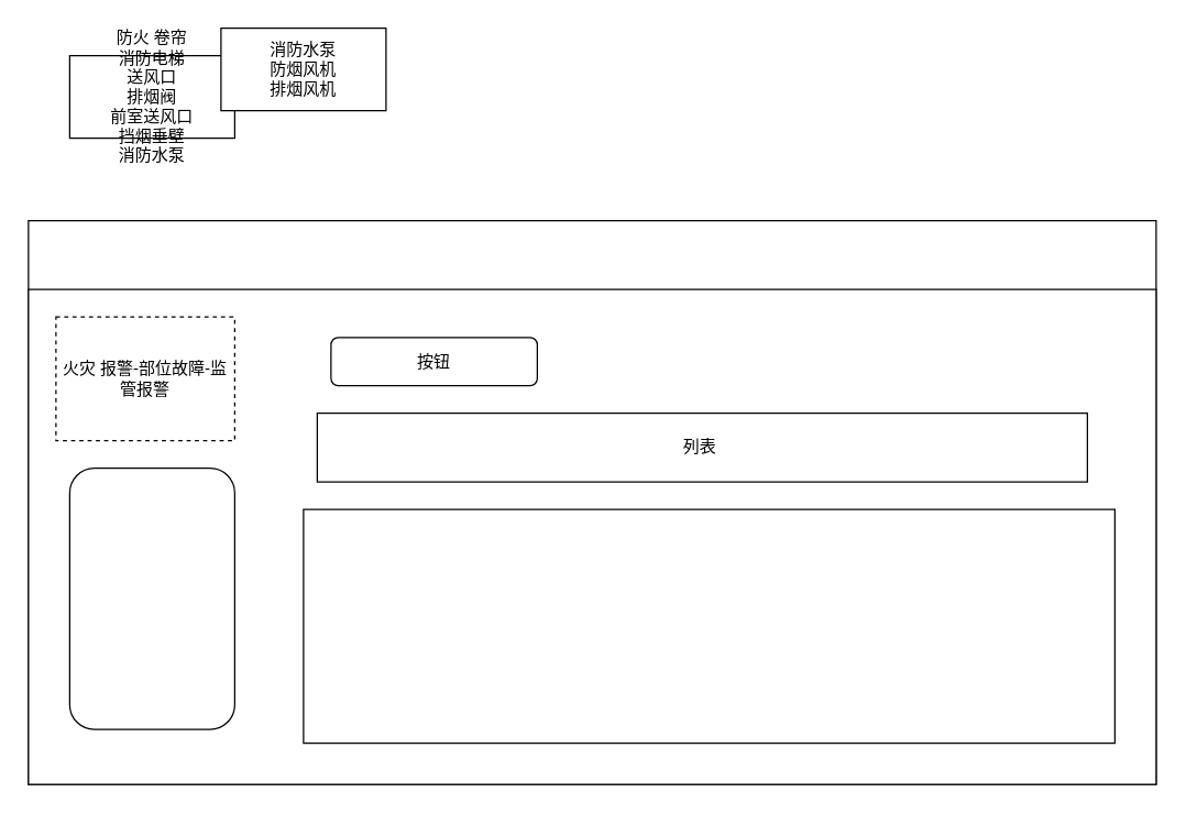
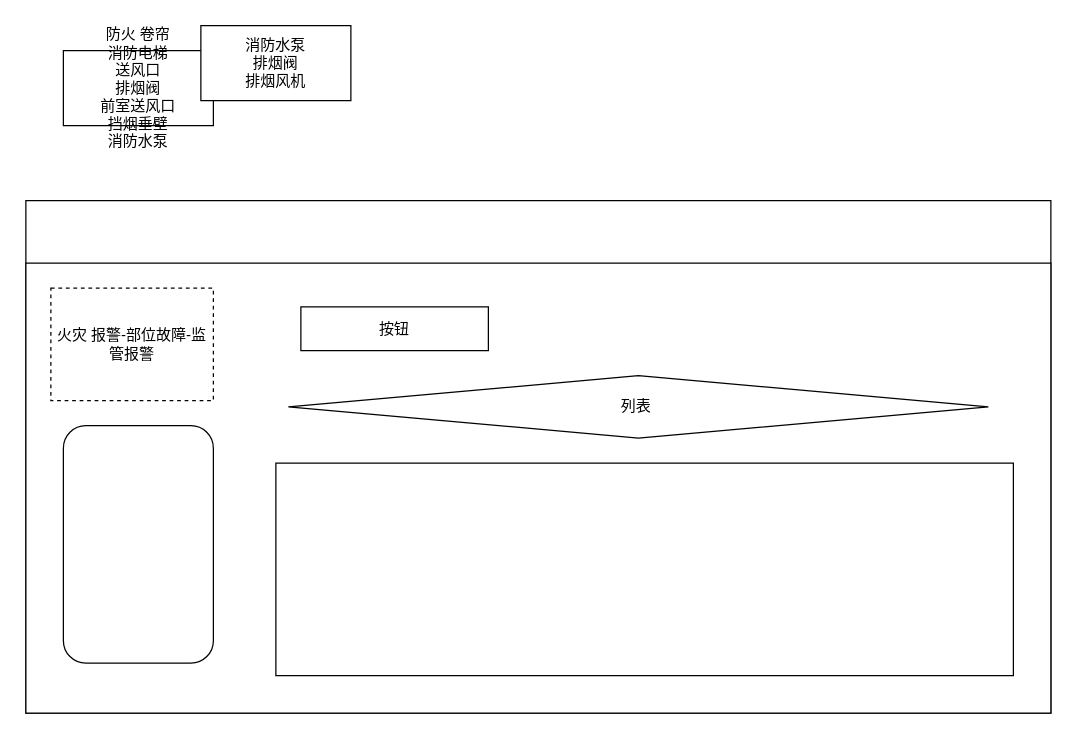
  <mxCell id="0" />
  <mxCell id="1" parent="0" />
  <mxCell id="2" value="" style="rounded=0;whiteSpace=wrap;html=1;" vertex="1" parent="1"><mxGeometry x="20" y="160" width="820" height="410" as="geometry" /></mxCell>
  <mxCell id="3" value="" style="rounded=0;whiteSpace=wrap;html=1;" vertex="1" parent="1"><mxGeometry x="20" y="210" width="820" height="360" as="geometry" /></mxCell>
  <mxCell id="4" value="火灾 报警-部位故障-监管报警&lt;br&gt;" style="rounded=0;whiteSpace=wrap;html=1;dashed=1;" vertex="1" parent="1"><mxGeometry x="40" y="230" width="130" height="90" as="geometry" /></mxCell>
- <mxCell id="5" value="按钮" style="whiteSpace=wrap;html=1;rounded=1;" vertex="1" parent="1"><mxGeometry x="240" y="245" width="150" height="35" as="geometry" /></mxCell>
- <mxCell id="6" value="列表&amp;nbsp;" style="rounded=0;whiteSpace=wrap;html=1;" vertex="1" parent="1"><mxGeometry x="230" y="300" width="560" height="50" as="geometry" /></mxCell>
+ <mxCell id="5" value="按钮" style="rounded=0;whiteSpace=wrap;html=1;" vertex="1" parent="1"><mxGeometry x="240" y="245" width="150" height="35" as="geometry" /></mxCell>
+ <mxCell id="6" value="列表&amp;nbsp;" style="rhombus;whiteSpace=wrap;html=1;" vertex="1" parent="1"><mxGeometry x="230" y="300" width="560" height="50" as="geometry" /></mxCell>
  <mxCell id="7" value="" style="rounded=1;whiteSpace=wrap;html=1;" vertex="1" parent="1"><mxGeometry x="50" y="340" width="120" height="190" as="geometry" /></mxCell>
  <mxCell id="8" value="" style="rounded=0;whiteSpace=wrap;html=1;" vertex="1" parent="1"><mxGeometry x="220" y="370" width="590" height="170" as="geometry" /></mxCell>
  <mxCell id="9" value="防火 卷帘&lt;br&gt;消防电梯&lt;br&gt;送风口&lt;br&gt;排烟阀&lt;br&gt;前室送风口&lt;br&gt;挡烟垂壁&lt;br&gt;消防水泵" style="whiteSpace=wrap;html=1;" vertex="1" parent="1"><mxGeometry x="50" width="120" height="60" as="geometry" y="40" /></mxCell>
- <mxCell id="10" value="消防水泵&lt;br&gt;防烟风机&lt;br&gt;排烟风机" style="whiteSpace=wrap;html=1;" vertex="1" parent="1"><mxGeometry x="160" y="20" width="120" height="60" as="geometry" /></mxCell>
+ <mxCell id="10" value="消防水泵&lt;br&gt;排烟阀&lt;br&gt;排烟风机" style="whiteSpace=wrap;html=1;" vertex="1" parent="1"><mxGeometry x="160" y="20" width="120" height="60" as="geometry" /></mxCell>
